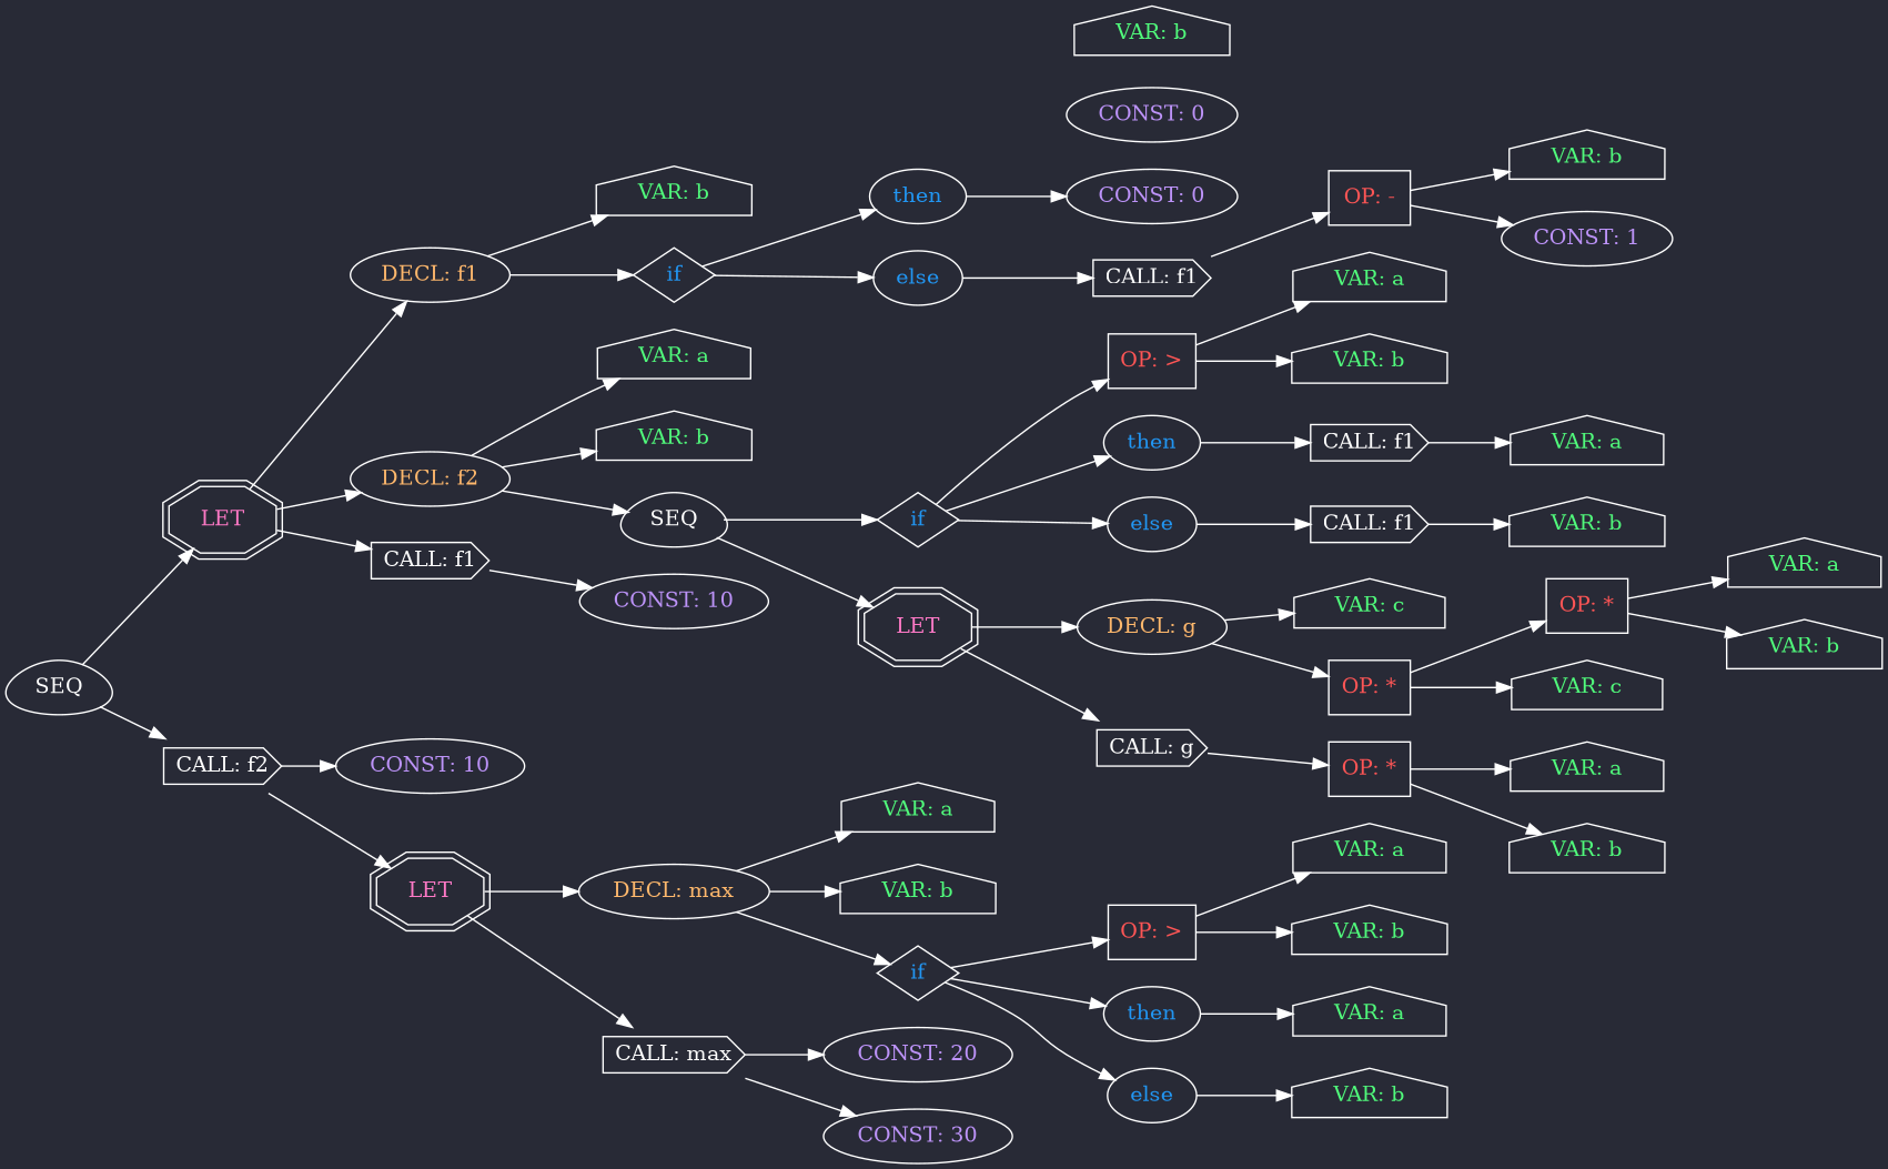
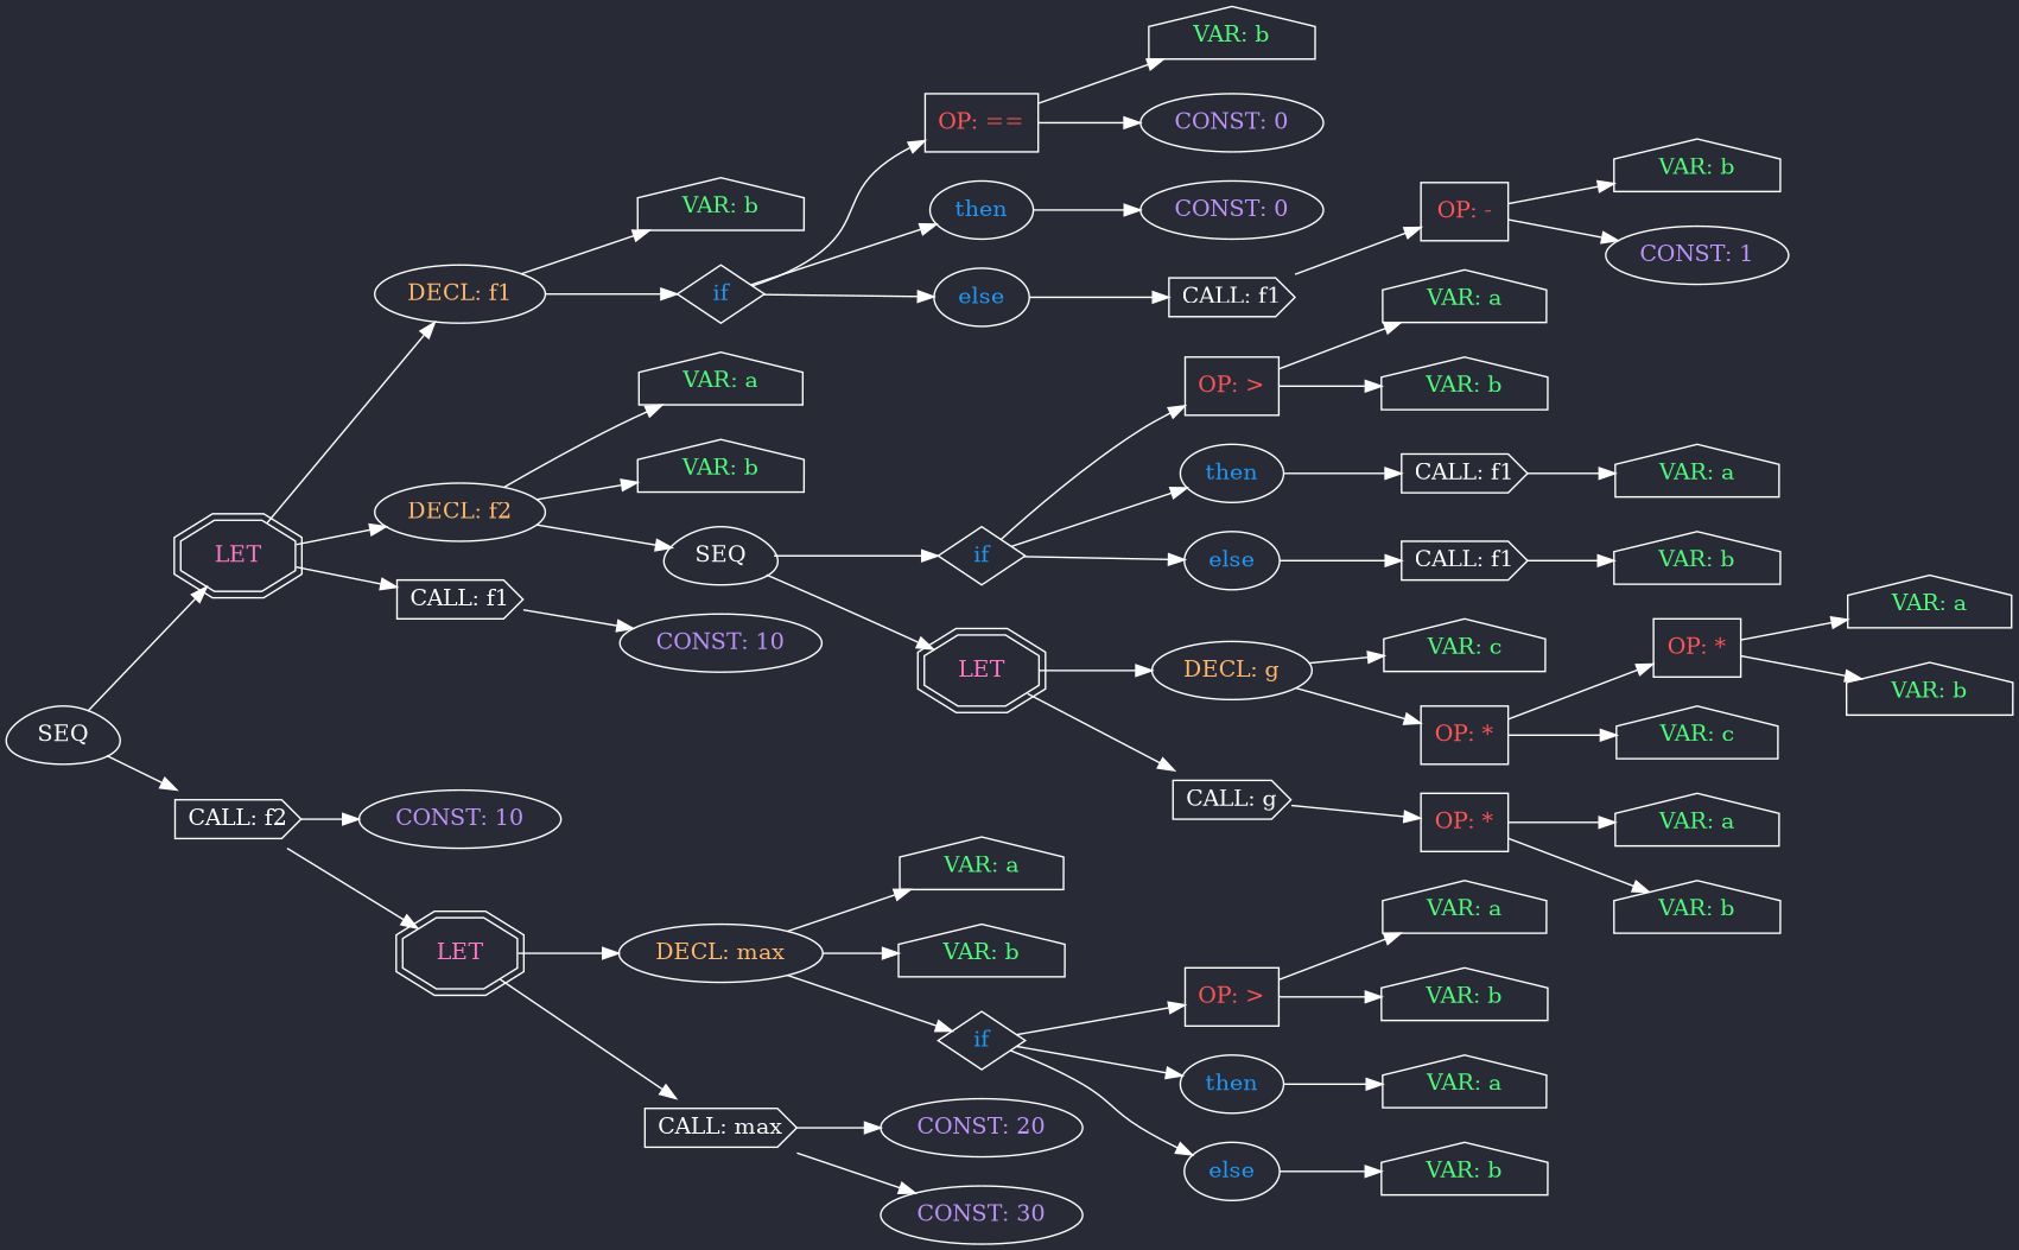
  digraph {
    bgcolor="#282a36"
    rankdir=LR
    node [color=white fontcolor="#50fa7b" shape=house]
    edge [color=white fontcolor=white]
    n1 [fontcolor=white label=SEQ shape=egg]
    n2 [fontcolor="#ff79c6" label=LET shape=doubleoctagon]
    n3 [fontcolor=white label="CALL: f2" shape=cds]
    n4 [fontcolor="#ffb86c" label="DECL: f1" shape=""]
    n5 [fontcolor="#ffb86c" label="DECL: f2" shape=""]
    n6 [fontcolor=white label="CALL: f1" shape=cds]
    n7 [label="VAR: b"]
    n8 [fontcolor="#2196f3" label=if shape=diamond]
+   n9 [fontcolor="#ff5555" label="OP: ==" shape=rect]
    n10 [fontcolor="#2196f3" label=then shape=""]
    n11 [fontcolor="#2196f3" label=else shape=""]
    n12 [label="VAR: b"]
    n13 [fontcolor="#bd93f9" label="CONST: 0" shape=""]
    n14 [fontcolor="#bd93f9" label="CONST: 0" shape=""]
    n15 [fontcolor=white label="CALL: f1" shape=cds]
    n16 [fontcolor="#ff5555" label="OP: -" shape=rect]
    n17 [label="VAR: b"]
    n18 [fontcolor="#bd93f9" label="CONST: 1" shape=""]
    n19 [label="VAR: a"]
    n20 [label="VAR: b"]
    n21 [fontcolor=white label=SEQ shape=egg]
    n22 [fontcolor="#2196f3" label=if shape=diamond]
    n23 [fontcolor="#ff79c6" label=LET shape=doubleoctagon]
    n24 [fontcolor="#ff5555" label="OP: >" shape=rect]
    n25 [fontcolor="#2196f3" label=then shape=""]
    n26 [fontcolor="#2196f3" label=else shape=""]
    n27 [label="VAR: a"]
    n28 [label="VAR: b"]
    n29 [fontcolor=white label="CALL: f1" shape=cds]
    n30 [fontcolor=white label="CALL: f1" shape=cds]
    n31 [label="VAR: a"]
    n32 [label="VAR: b"]
    n33 [fontcolor="#ffb86c" label="DECL: g" shape=""]
    n34 [fontcolor=white label="CALL: g" shape=cds]
    n35 [label="VAR: c"]
    n36 [fontcolor="#ff5555" label="OP: *" shape=rect]
    n37 [fontcolor="#ff5555" label="OP: *" shape=rect]
    n38 [label="VAR: c"]
    n39 [label="VAR: a"]
    n40 [label="VAR: b"]
    n41 [fontcolor="#ff5555" label="OP: *" shape=rect]
    n42 [label="VAR: a"]
    n43 [label="VAR: b"]
    n44 [fontcolor="#bd93f9" label="CONST: 10" shape=""]
    n45 [fontcolor="#bd93f9" label="CONST: 10" shape=""]
    n46 [fontcolor="#ff79c6" label=LET shape=doubleoctagon]
    n47 [fontcolor="#ffb86c" label="DECL: max" shape=""]
    n48 [fontcolor=white label="CALL: max" shape=cds]
    n49 [label="VAR: a"]
    n50 [label="VAR: b"]
    n51 [fontcolor="#2196f3" label=if shape=diamond]
    n52 [fontcolor="#ff5555" label="OP: >" shape=rect]
    n53 [fontcolor="#2196f3" label=then shape=""]
    n54 [fontcolor="#2196f3" label=else shape=""]
    n55 [label="VAR: a"]
    n56 [label="VAR: b"]
    n57 [label="VAR: a"]
    n58 [label="VAR: b"]
    n59 [fontcolor="#bd93f9" label="CONST: 20" shape=""]
    n60 [fontcolor="#bd93f9" label="CONST: 30" shape=""]
    n1 -> n2
    n1 -> n3
    n2 -> n4
    n2 -> n5
    n2 -> n6
    n3 -> n45
    n3 -> n46
    n4 -> n7
    n4 -> n8
    n5 -> n19
    n5 -> n20
    n5 -> n21
    n6 -> n44
+   n8 -> n9
    n8 -> n10
    n8 -> n11
+   n9 -> n12
+   n9 -> n13
    n10 -> n14
    n11 -> n15
    n15 -> n16
    n16 -> n17
    n16 -> n18
    n21 -> n22
    n21 -> n23
    n22 -> n24
    n22 -> n25
    n22 -> n26
    n23 -> n33
    n23 -> n34
    n24 -> n27
    n24 -> n28
    n25 -> n29
    n26 -> n30
    n29 -> n31
    n30 -> n32
    n33 -> n35
    n33 -> n36
    n34 -> n41
    n36 -> n37
    n36 -> n38
    n37 -> n39
    n37 -> n40
    n41 -> n42
    n41 -> n43
    n46 -> n47
    n46 -> n48
    n47 -> n49
    n47 -> n50
    n47 -> n51
    n48 -> n59
    n48 -> n60
    n51 -> n52
    n51 -> n53
    n51 -> n54
    n52 -> n55
    n52 -> n56
    n53 -> n57
    n54 -> n58
  }
